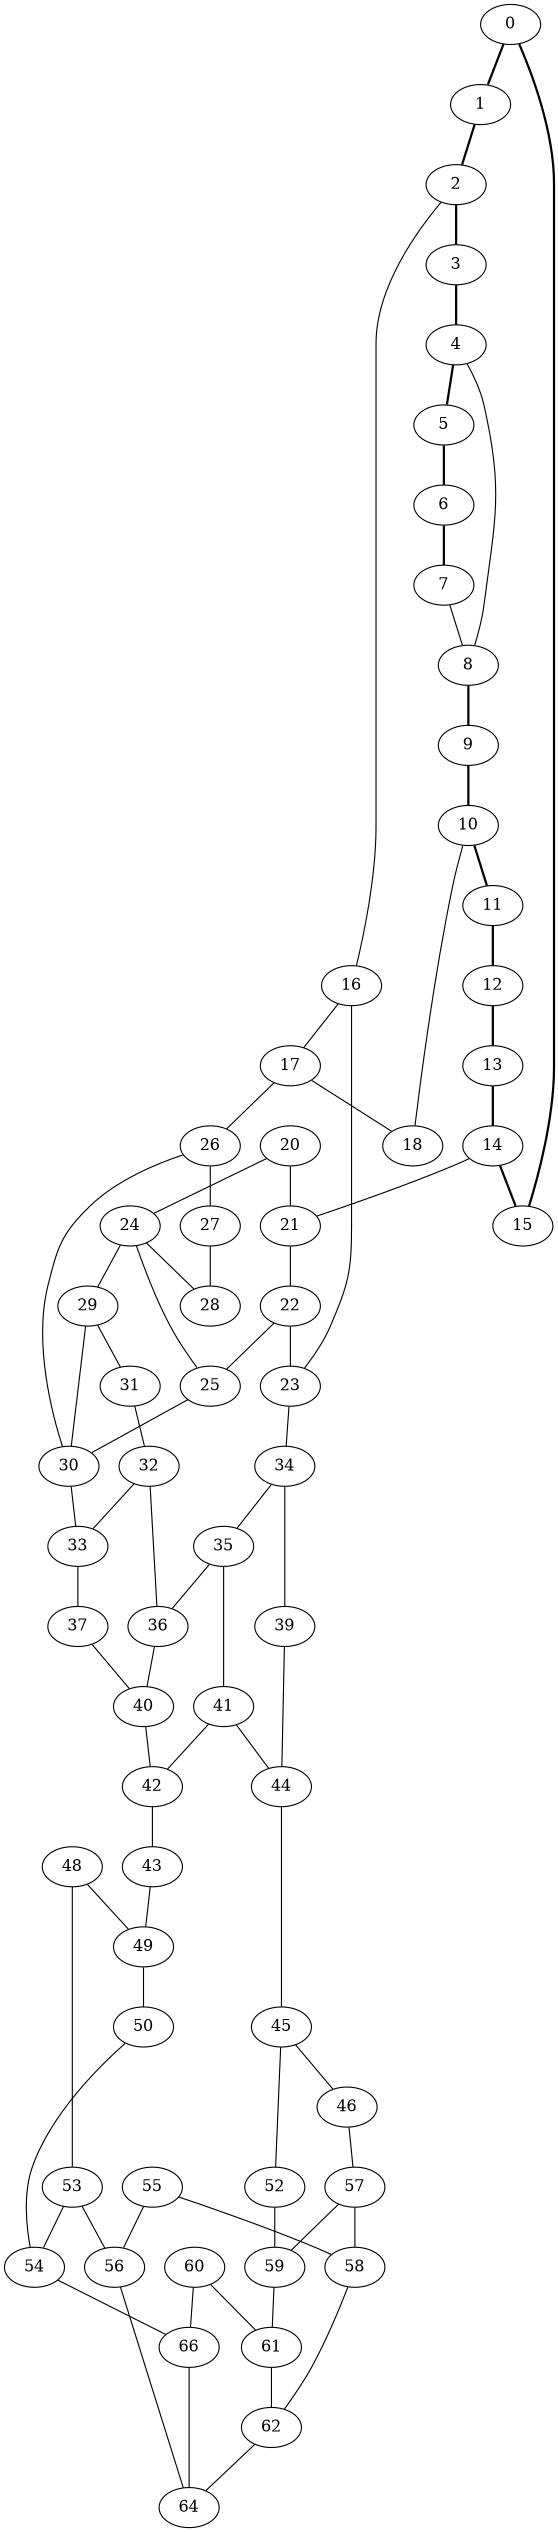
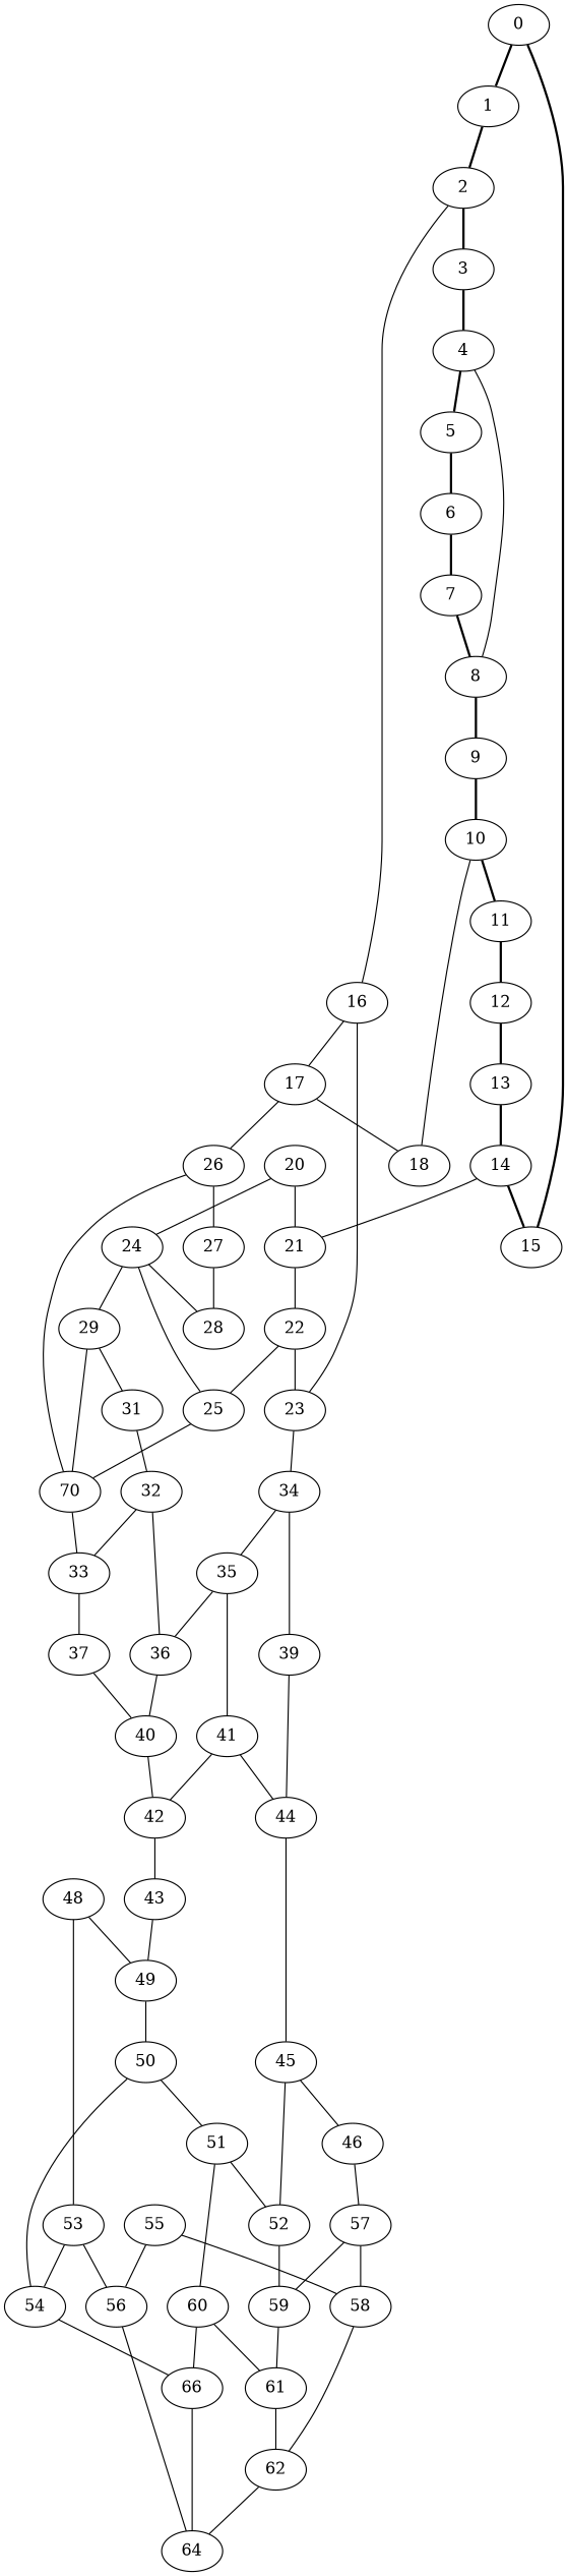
  graph {
    0
    1
    15
    2
    3
    16
    4
    17
    23
    5
    8
    18
    26
    34
    6
    9
    7
    10
    11
    12
    13
    14
    21
    22
    25
    27
-   30
+   30 [label=70]
    35
    39
    28
    31
    32
    20
    24
    29
    33
    36
    41
    44
    37
    40
    42
    45
    43
    49
    50
    46
    52
    54
+   51
    57
    59
    58
    61
    48
    53
    55
    56
    62
    64
    n61 [label=66]
    60
    0 -- 1 [style=bold]
    0 -- 15 [style=bold]
    1 -- 2 [style=bold]
    2 -- 3 [style=bold]
    2 -- 16
    3 -- 4 [style=bold]
    16 -- 17
    16 -- 23
    4 -- 5 [style=bold]
    4 -- 8
    17 -- 18
    17 -- 26
    23 -- 34
    5 -- 6 [style=bold]
    8 -- 9 [style=bold]
    26 -- 27
    26 -- 30
    34 -- 35
    34 -- 39
    6 -- 7 [style=bold]
    9 -- 10 [style=bold]
-   7 -- 8 [style=solid]
+   7 -- 8 [style=bold]
    10 -- 18
    10 -- 11 [style=bold]
    11 -- 12 [style=bold]
    12 -- 13 [style=bold]
    13 -- 14 [style=bold]
    14 -- 15 [style=bold]
    14 -- 21
    21 -- 22
    22 -- 23
    22 -- 25
    25 -- 30
    27 -- 28
    30 -- 33
    35 -- 36
    35 -- 41
    39 -- 44
    31 -- 32
    32 -- 33
    32 -- 36
    20 -- 21
    20 -- 24
    24 -- 25
    24 -- 28
    24 -- 29
    29 -- 30
    29 -- 31
    33 -- 37
    36 -- 40
    41 -- 44
    41 -- 42
    44 -- 45
    37 -- 40
    40 -- 42
    42 -- 43
    45 -- 46
    45 -- 52
    43 -- 49
    49 -- 50
    50 -- 54
+   50 -- 51
    46 -- 57
    52 -- 59
    54 -- n61
+   51 -- 52
+   51 -- 60
    57 -- 59
    57 -- 58
    59 -- 61
    58 -- 62
    61 -- 62
    48 -- 49
    48 -- 53
    53 -- 54
    53 -- 56
    55 -- 58
    55 -- 56
    56 -- 64
    62 -- 64
    n61 -- 64
    60 -- 61
    60 -- n61
  }
